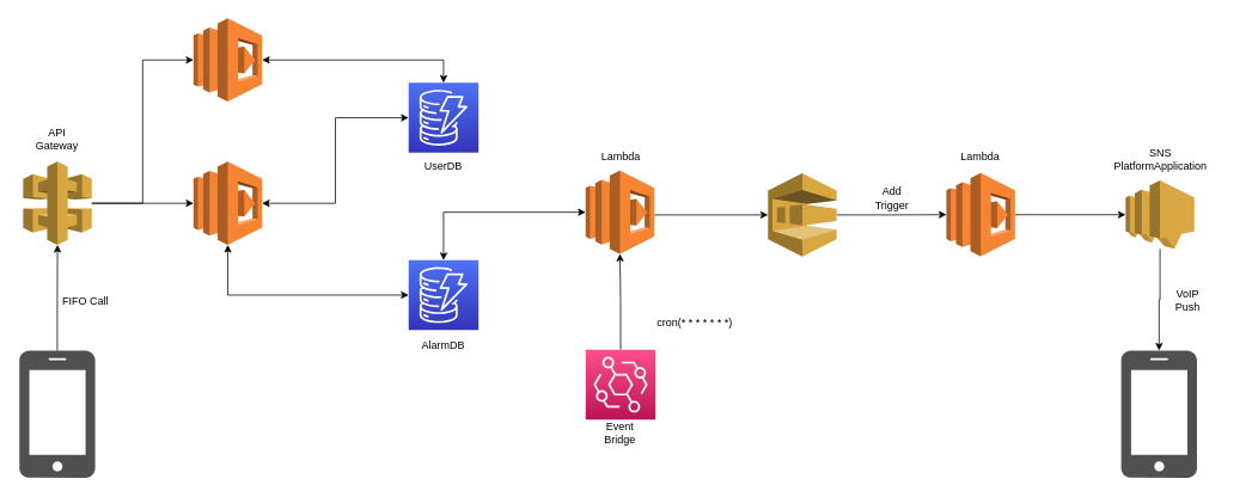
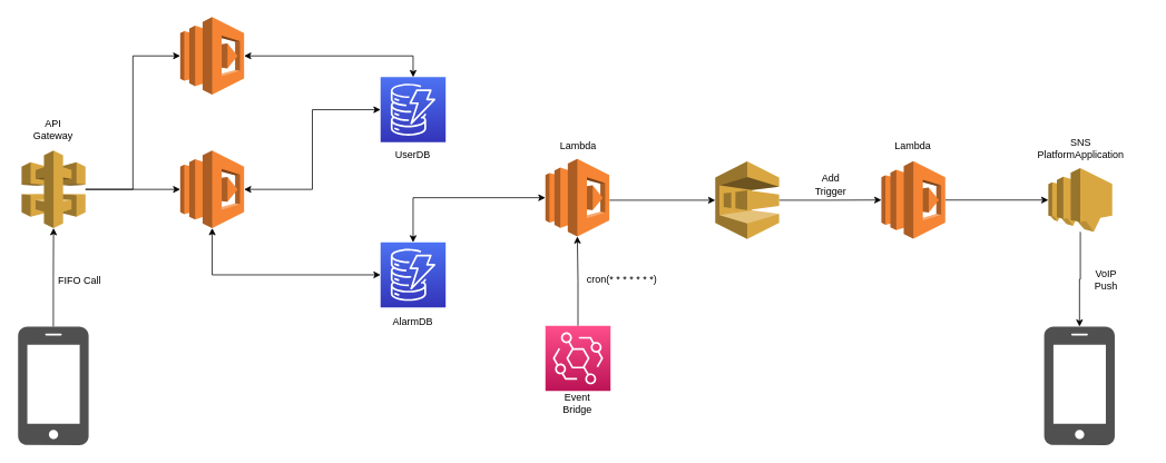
  <mxCell id="0" />
  <mxCell id="1" parent="0" />
  <mxCell id="2" style="edgeStyle=orthogonalEdgeStyle;rounded=0;orthogonalLoop=1;jettySize=auto;html=1;entryX=0;entryY=0.5;entryDx=0;entryDy=0;entryPerimeter=0;" parent="1" source="4" target="7" edge="1"><mxGeometry relative="1" as="geometry" /></mxCell>
  <mxCell id="3" style="edgeStyle=orthogonalEdgeStyle;rounded=0;orthogonalLoop=1;jettySize=auto;html=1;entryX=0;entryY=0.5;entryDx=0;entryDy=0;entryPerimeter=0;" parent="1" source="4" target="9" edge="1"><mxGeometry relative="1" as="geometry" /></mxCell>
  <mxCell id="4" value="" style="outlineConnect=0;dashed=0;verticalLabelPosition=bottom;verticalAlign=top;align=center;html=1;shape=mxgraph.aws3.api_gateway;fillColor=#D9A741;gradientColor=none;" parent="1" vertex="1"><mxGeometry x="25" y="180" width="76.5" height="93" as="geometry" /></mxCell>
  <mxCell id="5" style="edgeStyle=orthogonalEdgeStyle;rounded=0;orthogonalLoop=1;jettySize=auto;html=1;strokeColor=none;startArrow=classic;startFill=1;" parent="1" source="7" target="10" edge="1"><mxGeometry relative="1" as="geometry" /></mxCell>
  <mxCell id="6" style="edgeStyle=orthogonalEdgeStyle;rounded=0;orthogonalLoop=1;jettySize=auto;html=1;startArrow=classic;startFill=1;entryX=0.5;entryY=0;entryDx=0;entryDy=0;entryPerimeter=0;" parent="1" source="7" target="10" edge="1"><mxGeometry relative="1" as="geometry" /></mxCell>
  <mxCell id="7" value="" style="outlineConnect=0;dashed=0;verticalLabelPosition=bottom;verticalAlign=top;align=center;html=1;shape=mxgraph.aws3.lambda;fillColor=#F58534;gradientColor=none;" parent="1" vertex="1"><mxGeometry x="215" y="20" width="76.5" height="93" as="geometry" /></mxCell>
  <mxCell id="8" style="edgeStyle=orthogonalEdgeStyle;rounded=0;orthogonalLoop=1;jettySize=auto;html=1;startArrow=classic;startFill=1;entryX=0;entryY=0.5;entryDx=0;entryDy=0;entryPerimeter=0;" parent="1" source="9" target="10" edge="1"><mxGeometry relative="1" as="geometry"><mxPoint x="395" y="131" as="targetPoint" /></mxGeometry></mxCell>
  <mxCell id="9" value="" style="outlineConnect=0;dashed=0;verticalLabelPosition=bottom;verticalAlign=top;align=center;html=1;shape=mxgraph.aws3.lambda;fillColor=#F58534;gradientColor=none;" parent="1" vertex="1"><mxGeometry x="215" y="180" width="76.5" height="93" as="geometry" /></mxCell>
  <mxCell id="10" value="" style="sketch=0;points=[[0,0,0],[0.25,0,0],[0.5,0,0],[0.75,0,0],[1,0,0],[0,1,0],[0.25,1,0],[0.5,1,0],[0.75,1,0],[1,1,0],[0,0.25,0],[0,0.5,0],[0,0.75,0],[1,0.25,0],[1,0.5,0],[1,0.75,0]];outlineConnect=0;fontColor=#232F3E;gradientColor=#4D72F3;gradientDirection=north;fillColor=#3334B9;strokeColor=#ffffff;dashed=0;verticalLabelPosition=bottom;verticalAlign=top;align=center;html=1;fontSize=12;fontStyle=0;aspect=fixed;shape=mxgraph.aws4.resourceIcon;resIcon=mxgraph.aws4.dynamodb;" parent="1" vertex="1"><mxGeometry x="455" y="92" width="78" height="78" as="geometry" /></mxCell>
  <mxCell id="11" style="edgeStyle=orthogonalEdgeStyle;rounded=0;orthogonalLoop=1;jettySize=auto;html=1;startArrow=classic;startFill=1;" parent="1" source="12" target="9" edge="1"><mxGeometry relative="1" as="geometry" /></mxCell>
  <mxCell id="12" value="" style="sketch=0;points=[[0,0,0],[0.25,0,0],[0.5,0,0],[0.75,0,0],[1,0,0],[0,1,0],[0.25,1,0],[0.5,1,0],[0.75,1,0],[1,1,0],[0,0.25,0],[0,0.5,0],[0,0.75,0],[1,0.25,0],[1,0.5,0],[1,0.75,0]];outlineConnect=0;fontColor=#232F3E;gradientColor=#4D72F3;gradientDirection=north;fillColor=#3334B9;strokeColor=#ffffff;dashed=0;verticalLabelPosition=bottom;verticalAlign=top;align=center;html=1;fontSize=12;fontStyle=0;aspect=fixed;shape=mxgraph.aws4.resourceIcon;resIcon=mxgraph.aws4.dynamodb;" parent="1" vertex="1"><mxGeometry x="455" y="290" width="78" height="78" as="geometry" /></mxCell>
  <mxCell id="13" style="edgeStyle=orthogonalEdgeStyle;rounded=0;orthogonalLoop=1;jettySize=auto;html=1;startArrow=classic;startFill=1;" parent="1" source="37" target="12" edge="1"><mxGeometry relative="1" as="geometry"><mxPoint x="655" y="239.242" as="sourcePoint" /></mxGeometry></mxCell>
  <mxCell id="14" style="edgeStyle=orthogonalEdgeStyle;rounded=0;orthogonalLoop=1;jettySize=auto;html=1;entryX=0;entryY=0.5;entryDx=0;entryDy=0;entryPerimeter=0;startArrow=none;startFill=0;" parent="1" source="37" target="18" edge="1"><mxGeometry relative="1" as="geometry"><mxPoint x="755" y="239" as="sourcePoint" /><Array as="points"><mxPoint x="793" y="240" /></Array></mxGeometry></mxCell>
  <mxCell id="15" style="edgeStyle=orthogonalEdgeStyle;rounded=0;orthogonalLoop=1;jettySize=auto;html=1;startArrow=none;startFill=0;" parent="1" source="16" target="25" edge="1"><mxGeometry relative="1" as="geometry" /></mxCell>
  <mxCell id="16" value="" style="outlineConnect=0;dashed=0;verticalLabelPosition=bottom;verticalAlign=top;align=center;html=1;shape=mxgraph.aws3.sns;fillColor=#D9A741;gradientColor=none;" parent="1" vertex="1"><mxGeometry x="1255" y="201" width="76.5" height="76.5" as="geometry" /></mxCell>
  <mxCell id="17" style="edgeStyle=orthogonalEdgeStyle;rounded=0;orthogonalLoop=1;jettySize=auto;html=1;entryX=0;entryY=0.5;entryDx=0;entryDy=0;entryPerimeter=0;startArrow=none;startFill=0;" parent="1" source="18" target="20" edge="1"><mxGeometry relative="1" as="geometry" /></mxCell>
  <mxCell id="18" value="" style="outlineConnect=0;dashed=0;verticalLabelPosition=bottom;verticalAlign=top;align=center;html=1;shape=mxgraph.aws3.sqs;fillColor=#D9A741;gradientColor=none;" parent="1" vertex="1"><mxGeometry x="856" y="193" width="76.5" height="93" as="geometry" /></mxCell>
  <mxCell id="19" style="edgeStyle=orthogonalEdgeStyle;rounded=0;orthogonalLoop=1;jettySize=auto;html=1;startArrow=none;startFill=0;" parent="1" source="20" target="16" edge="1"><mxGeometry relative="1" as="geometry" /></mxCell>
  <mxCell id="20" value="" style="outlineConnect=0;dashed=0;verticalLabelPosition=bottom;verticalAlign=top;align=center;html=1;shape=mxgraph.aws3.lambda;fillColor=#F58534;gradientColor=none;" parent="1" vertex="1"><mxGeometry x="1055" y="192.75" width="76.5" height="93" as="geometry" /></mxCell>
  <mxCell id="21" style="edgeStyle=orthogonalEdgeStyle;rounded=0;orthogonalLoop=1;jettySize=auto;html=1;entryX=0.5;entryY=1;entryDx=0;entryDy=0;entryPerimeter=0;startArrow=none;startFill=0;" parent="1" source="22" target="37" edge="1"><mxGeometry relative="1" as="geometry"><mxPoint x="691" y="266.587" as="targetPoint" /></mxGeometry></mxCell>
  <mxCell id="22" value="" style="sketch=0;points=[[0,0,0],[0.25,0,0],[0.5,0,0],[0.75,0,0],[1,0,0],[0,1,0],[0.25,1,0],[0.5,1,0],[0.75,1,0],[1,1,0],[0,0.25,0],[0,0.5,0],[0,0.75,0],[1,0.25,0],[1,0.5,0],[1,0.75,0]];outlineConnect=0;fontColor=#232F3E;gradientColor=#FF4F8B;gradientDirection=north;fillColor=#BC1356;strokeColor=#ffffff;dashed=0;verticalLabelPosition=bottom;verticalAlign=top;align=center;html=1;fontSize=12;fontStyle=0;aspect=fixed;shape=mxgraph.aws4.resourceIcon;resIcon=mxgraph.aws4.eventbridge;" parent="1" vertex="1"><mxGeometry x="652.5" y="390" width="78" height="78" as="geometry" /></mxCell>
  <mxCell id="23" style="edgeStyle=orthogonalEdgeStyle;rounded=0;orthogonalLoop=1;jettySize=auto;html=1;entryX=0.5;entryY=1;entryDx=0;entryDy=0;entryPerimeter=0;startArrow=none;startFill=0;" parent="1" source="24" target="4" edge="1"><mxGeometry relative="1" as="geometry" /></mxCell>
  <mxCell id="24" value="" style="sketch=0;pointerEvents=1;shadow=0;dashed=0;html=1;strokeColor=none;fillColor=#505050;labelPosition=center;verticalLabelPosition=bottom;verticalAlign=top;outlineConnect=0;align=center;shape=mxgraph.office.devices.cell_phone_iphone_standalone;" parent="1" vertex="1"><mxGeometry x="20.74" y="391" width="84.52" height="142" as="geometry" /></mxCell>
  <mxCell id="25" value="" style="sketch=0;pointerEvents=1;shadow=0;dashed=0;html=1;strokeColor=none;fillColor=#505050;labelPosition=center;verticalLabelPosition=bottom;verticalAlign=top;outlineConnect=0;align=center;shape=mxgraph.office.devices.cell_phone_iphone_standalone;" parent="1" vertex="1"><mxGeometry x="1249.98" y="391" width="84.52" height="142" as="geometry" /></mxCell>
  <mxCell id="26" value="API Gateway" style="text;html=1;strokeColor=none;fillColor=none;align=center;verticalAlign=middle;whiteSpace=wrap;rounded=0;" parent="1" vertex="1"><mxGeometry x="33" y="140" width="60" height="30" as="geometry" /></mxCell>
  <mxCell id="27" value="AlarmDB" style="text;html=1;strokeColor=none;fillColor=none;align=center;verticalAlign=middle;whiteSpace=wrap;rounded=0;" parent="1" vertex="1"><mxGeometry x="464" y="370" width="60" height="30" as="geometry" /></mxCell>
  <mxCell id="28" value="UserDB" style="text;html=1;strokeColor=none;fillColor=none;align=center;verticalAlign=middle;whiteSpace=wrap;rounded=0;" parent="1" vertex="1"><mxGeometry x="464" y="171" width="60" height="30" as="geometry" /></mxCell>
  <mxCell id="29" value="Lambda" style="text;html=1;strokeColor=none;fillColor=none;align=center;verticalAlign=middle;whiteSpace=wrap;rounded=0;" parent="1" vertex="1"><mxGeometry x="661.5" y="160" width="60" height="30" as="geometry" /></mxCell>
  <mxCell id="30" value="Event Bridge" style="text;html=1;strokeColor=none;fillColor=none;align=center;verticalAlign=middle;whiteSpace=wrap;rounded=0;" parent="1" vertex="1"><mxGeometry x="661" y="468" width="60" height="30" as="geometry" /></mxCell>
- <mxCell id="31" value="cron(* * * * * * *)" style="text;html=1;strokeColor=none;fillColor=none;align=center;verticalAlign=middle;whiteSpace=wrap;rounded=0;" parent="1" vertex="1"><mxGeometry x="725" y="345" width="99" height="30" as="geometry" /></mxCell>
+ <mxCell id="31" value="cron(* * * * * * *)" style="text;html=1;strokeColor=none;fillColor=none;align=center;verticalAlign=middle;whiteSpace=wrap;rounded=0;" parent="1" vertex="1"><mxGeometry x="695" y="320" width="99" height="30" as="geometry" /></mxCell>
  <mxCell id="32" value="Lambda" style="text;html=1;strokeColor=none;fillColor=none;align=center;verticalAlign=middle;whiteSpace=wrap;rounded=0;" parent="1" vertex="1"><mxGeometry x="1063.25" y="160" width="60" height="30" as="geometry" /></mxCell>
  <mxCell id="33" value="SNS&lt;br&gt;PlatformApplication" style="text;html=1;strokeColor=none;fillColor=none;align=center;verticalAlign=middle;whiteSpace=wrap;rounded=0;" parent="1" vertex="1"><mxGeometry x="1264.26" y="163" width="60" height="30" as="geometry" /></mxCell>
  <mxCell id="34" value="Add&lt;br&gt;Trigger" style="text;html=1;strokeColor=none;fillColor=none;align=center;verticalAlign=middle;whiteSpace=wrap;rounded=0;" parent="1" vertex="1"><mxGeometry x="945" y="205.5" width="99" height="30" as="geometry" /></mxCell>
  <mxCell id="35" value="VoIP&lt;br&gt;Push" style="text;html=1;strokeColor=none;fillColor=none;align=center;verticalAlign=middle;whiteSpace=wrap;rounded=0;" parent="1" vertex="1"><mxGeometry x="1275" y="320" width="99" height="30" as="geometry" /></mxCell>
  <mxCell id="36" value="FIFO Call" style="text;html=1;strokeColor=none;fillColor=none;align=center;verticalAlign=middle;whiteSpace=wrap;rounded=0;" parent="1" vertex="1"><mxGeometry x="45" y="321" width="99" height="30" as="geometry" /></mxCell>
  <mxCell id="37" value="" style="outlineConnect=0;dashed=0;verticalLabelPosition=bottom;verticalAlign=top;align=center;html=1;shape=mxgraph.aws3.lambda;fillColor=#F58534;gradientColor=none;" vertex="1" parent="1"><mxGeometry x="652.5" y="190" width="76.5" height="93" as="geometry" /></mxCell>
